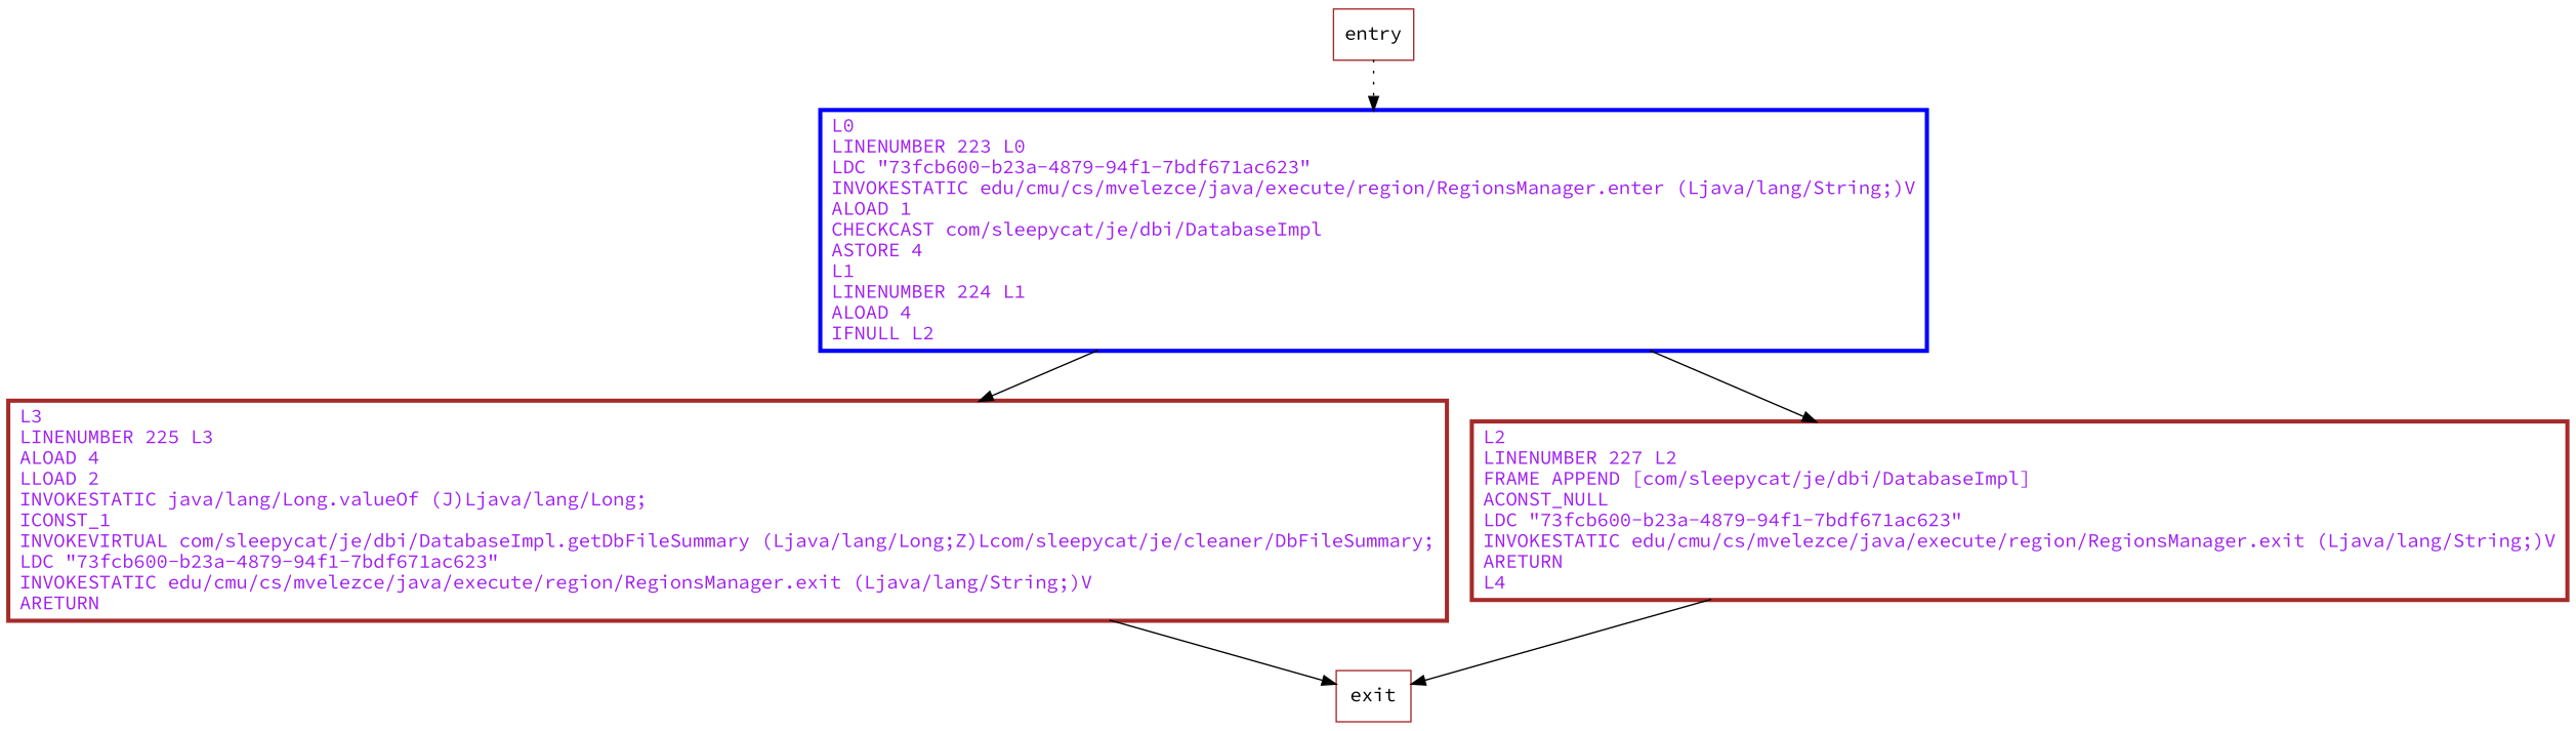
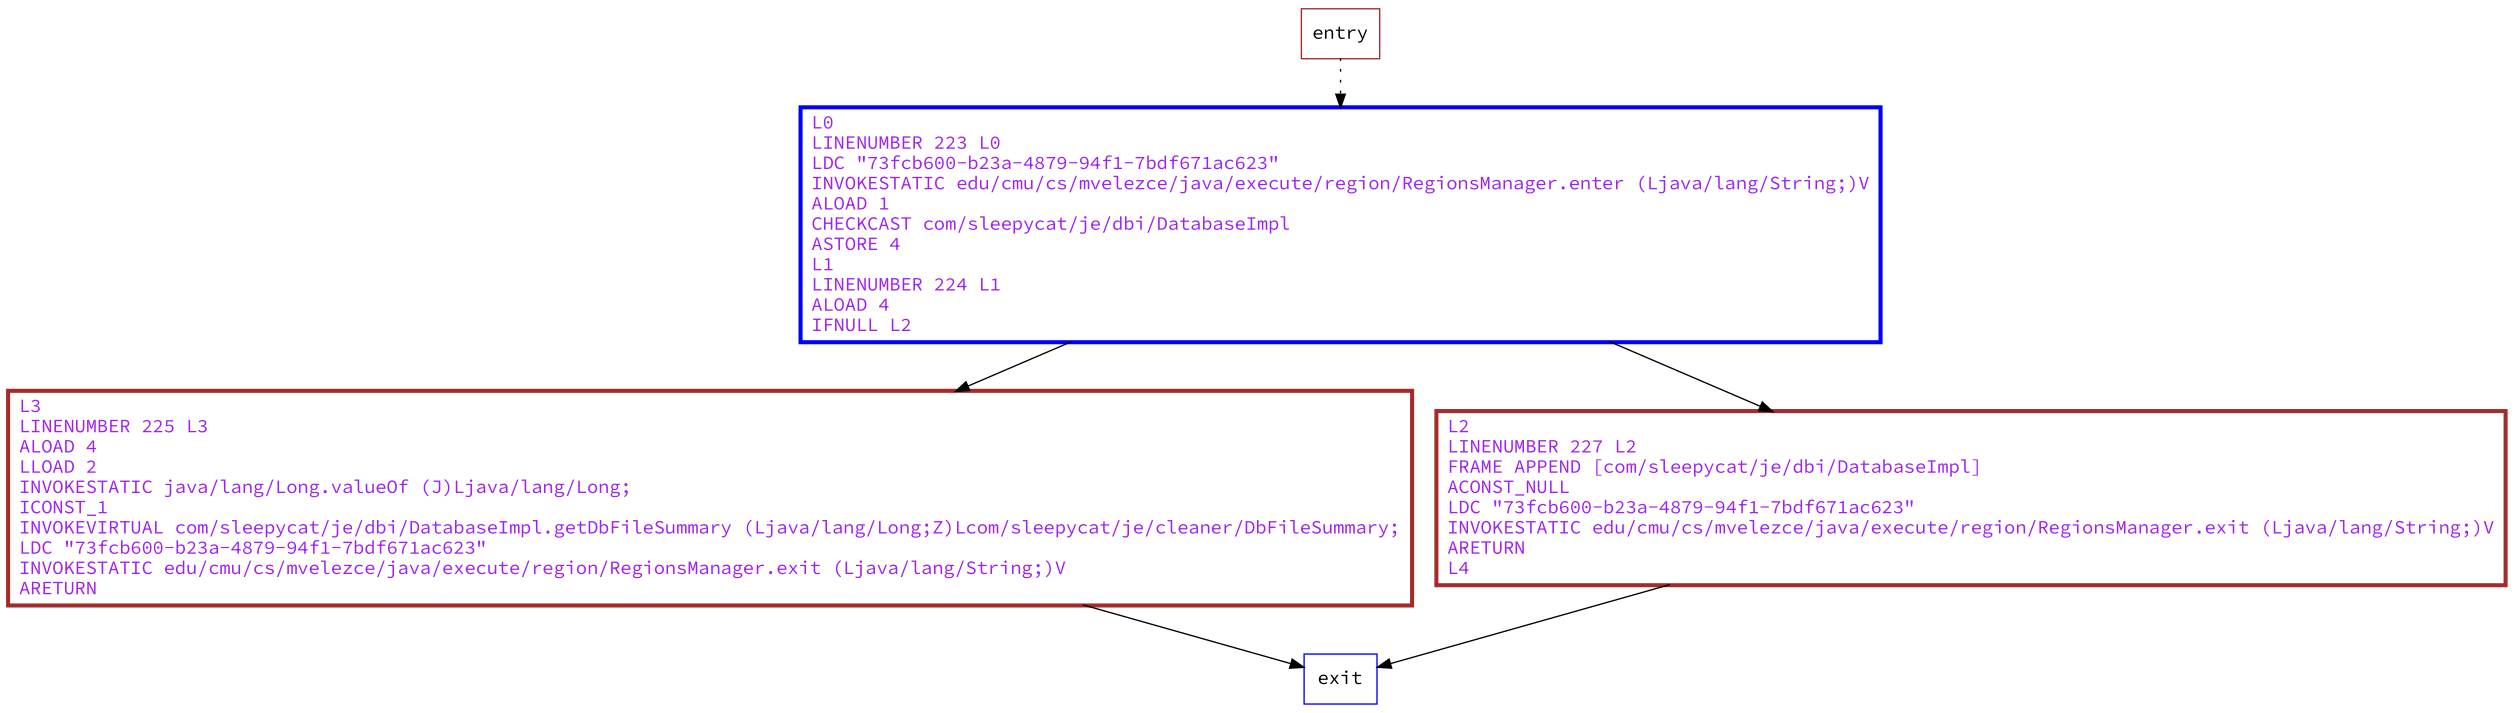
  digraph {
    fontname="Source Code Pro"
    node [color=brown fontcolor=purple penwidth=3 shape=record fontname="Source Code Pro"]
    edge [style=solid fontname="Source Code Pro"]
    n1 [label="L3\lLINENUMBER 225 L3\lALOAD 4\lLLOAD 2\lINVOKESTATIC java/lang/Long.valueOf (J)Ljava/lang/Long;\lICONST_1\lINVOKEVIRTUAL com/sleepycat/je/dbi/DatabaseImpl.getDbFileSummary (Ljava/lang/Long;Z)Lcom/sleepycat/je/cleaner/DbFileSummary;\lLDC \"73fcb600-b23a-4879-94f1-7bdf671ac623\"\lINVOKESTATIC edu/cmu/cs/mvelezce/java/execute/region/RegionsManager.exit (Ljava/lang/String;)V\lARETURN\l"]
-   exit [fontcolor="" penwidth=""]
+   exit [color=blue fontcolor="" penwidth=""]
    n3 [label="L2\lLINENUMBER 227 L2\lFRAME APPEND [com/sleepycat/je/dbi/DatabaseImpl]\lACONST_NULL\lLDC \"73fcb600-b23a-4879-94f1-7bdf671ac623\"\lINVOKESTATIC edu/cmu/cs/mvelezce/java/execute/region/RegionsManager.exit (Ljava/lang/String;)V\lARETURN\lL4\l"]
    n4 [color=blue label="L0\lLINENUMBER 223 L0\lLDC \"73fcb600-b23a-4879-94f1-7bdf671ac623\"\lINVOKESTATIC edu/cmu/cs/mvelezce/java/execute/region/RegionsManager.enter (Ljava/lang/String;)V\lALOAD 1\lCHECKCAST com/sleepycat/je/dbi/DatabaseImpl\lASTORE 4\lL1\lLINENUMBER 224 L1\lALOAD 4\lIFNULL L2\l"]
    entry [fontcolor="" penwidth=""]
    n1 -> exit
    n3 -> exit
    n4 -> n1
    n4 -> n3
    entry -> n4 [style=dotted]
  }
